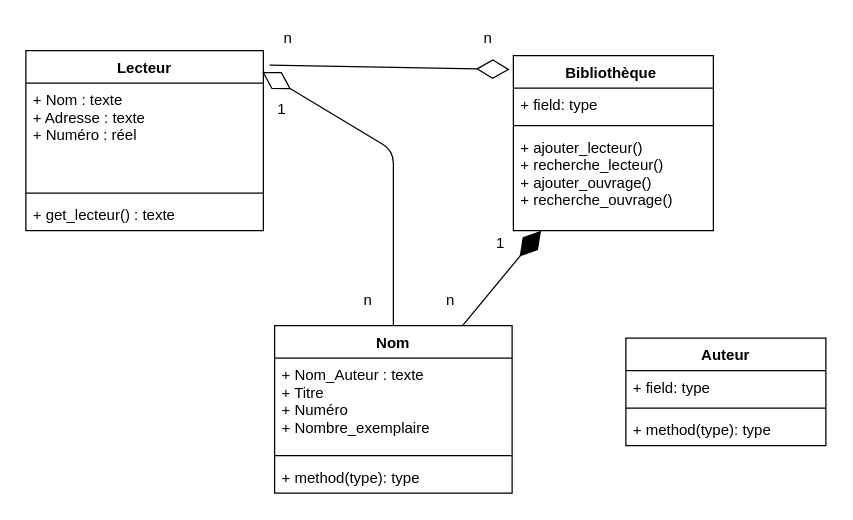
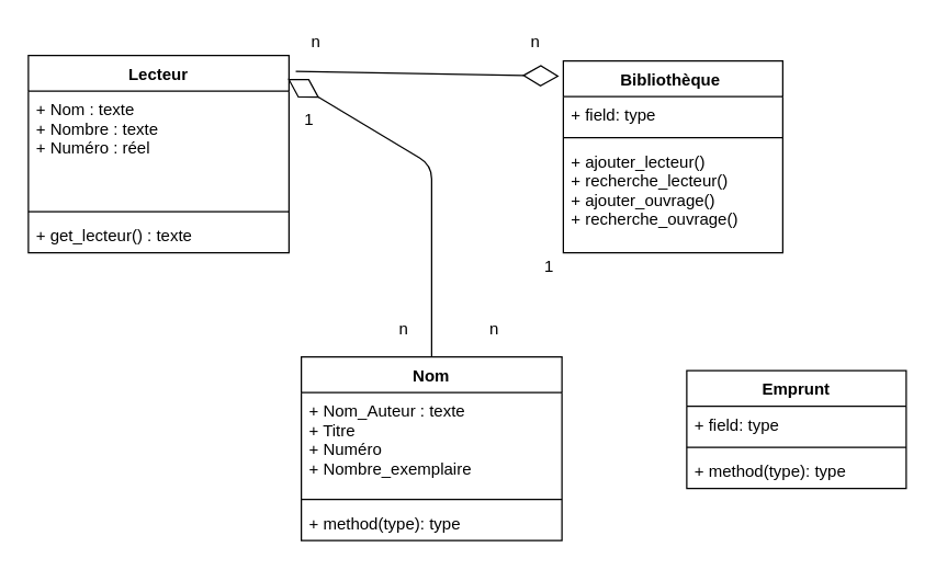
  <mxCell id="0" />
  <mxCell id="1" parent="0" />
  <mxCell id="2" value="Lecteur" style="swimlane;fontStyle=1;align=center;verticalAlign=top;childLayout=stackLayout;horizontal=1;startSize=26;horizontalStack=0;resizeParent=1;resizeParentMax=0;resizeLast=0;collapsible=1;marginBottom=0;" vertex="1" parent="1"><mxGeometry x="20" y="40" width="190" height="144" as="geometry"><mxRectangle x="350" y="240" width="80" height="26" as="alternateBounds" /></mxGeometry></mxCell>
- <mxCell id="3" value="+ Nom : texte&#10;+ Adresse : texte&#10;+ Numéro : réel" style="text;strokeColor=none;fillColor=none;align=left;verticalAlign=top;spacingLeft=4;spacingRight=4;overflow=hidden;rotatable=0;points=[[0,0.5],[1,0.5]];portConstraint=eastwest;" vertex="1" parent="2"><mxGeometry y="26" width="190" height="84" as="geometry" /></mxCell>
+ <mxCell id="3" value="+ Nom : texte&#10;+ Nombre : texte&#10;+ Numéro : réel" style="text;strokeColor=none;fillColor=none;align=left;verticalAlign=top;spacingLeft=4;spacingRight=4;overflow=hidden;rotatable=0;points=[[0,0.5],[1,0.5]];portConstraint=eastwest;" vertex="1" parent="2"><mxGeometry y="26" width="190" height="84" as="geometry" /></mxCell>
  <mxCell id="4" value="" style="line;strokeWidth=1;fillColor=none;align=left;verticalAlign=middle;spacingTop=-1;spacingLeft=3;spacingRight=3;rotatable=0;labelPosition=right;points=[];portConstraint=eastwest;" vertex="1" parent="2"><mxGeometry y="110" width="190" height="8" as="geometry" /></mxCell>
  <mxCell id="5" value="+ get_lecteur() : texte" style="text;strokeColor=none;fillColor=none;align=left;verticalAlign=top;spacingLeft=4;spacingRight=4;overflow=hidden;rotatable=0;points=[[0,0.5],[1,0.5]];portConstraint=eastwest;" vertex="1" parent="2"><mxGeometry y="118" width="190" height="26" as="geometry" /></mxCell>
  <mxCell id="6" value="Nom" style="swimlane;fontStyle=1;align=center;verticalAlign=top;childLayout=stackLayout;horizontal=1;startSize=26;horizontalStack=0;resizeParent=1;resizeParentMax=0;resizeLast=0;collapsible=1;marginBottom=0;" vertex="1" parent="1"><mxGeometry x="219" y="260" width="190" height="134" as="geometry" /></mxCell>
  <mxCell id="7" value="+ Nom_Auteur : texte&#10;+ Titre&#10;+ Numéro&#10;+ Nombre_exemplaire&#10;" style="text;strokeColor=none;fillColor=none;align=left;verticalAlign=top;spacingLeft=4;spacingRight=4;overflow=hidden;rotatable=0;points=[[0,0.5],[1,0.5]];portConstraint=eastwest;" vertex="1" parent="6"><mxGeometry y="26" width="190" height="74" as="geometry" /></mxCell>
  <mxCell id="8" value="" style="line;strokeWidth=1;fillColor=none;align=left;verticalAlign=middle;spacingTop=-1;spacingLeft=3;spacingRight=3;rotatable=0;labelPosition=right;points=[];portConstraint=eastwest;" vertex="1" parent="6"><mxGeometry y="100" width="190" height="8" as="geometry" /></mxCell>
  <mxCell id="9" value="+ method(type): type" style="text;strokeColor=none;fillColor=none;align=left;verticalAlign=top;spacingLeft=4;spacingRight=4;overflow=hidden;rotatable=0;points=[[0,0.5],[1,0.5]];portConstraint=eastwest;" vertex="1" parent="6"><mxGeometry y="108" width="190" height="26" as="geometry" /></mxCell>
  <mxCell id="10" value="Bibliothèque " style="swimlane;fontStyle=1;align=center;verticalAlign=top;childLayout=stackLayout;horizontal=1;startSize=26;horizontalStack=0;resizeParent=1;resizeParentMax=0;resizeLast=0;collapsible=1;marginBottom=0;" vertex="1" parent="1"><mxGeometry x="410" y="44" width="160" height="140" as="geometry" /></mxCell>
  <mxCell id="11" value="+ field: type" style="text;strokeColor=none;fillColor=none;align=left;verticalAlign=top;spacingLeft=4;spacingRight=4;overflow=hidden;rotatable=0;points=[[0,0.5],[1,0.5]];portConstraint=eastwest;" vertex="1" parent="10"><mxGeometry y="26" width="160" height="26" as="geometry" /></mxCell>
  <mxCell id="12" value="" style="line;strokeWidth=1;fillColor=none;align=left;verticalAlign=middle;spacingTop=-1;spacingLeft=3;spacingRight=3;rotatable=0;labelPosition=right;points=[];portConstraint=eastwest;" vertex="1" parent="10"><mxGeometry y="52" width="160" height="8" as="geometry" /></mxCell>
  <mxCell id="13" value="+ ajouter_lecteur()&#10;+ recherche_lecteur()&#10;+ ajouter_ouvrage()&#10;+ recherche_ouvrage()" style="text;strokeColor=none;fillColor=none;align=left;verticalAlign=top;spacingLeft=4;spacingRight=4;overflow=hidden;rotatable=0;points=[[0,0.5],[1,0.5]];portConstraint=eastwest;" vertex="1" parent="10"><mxGeometry y="60" width="160" height="80" as="geometry" /></mxCell>
- <mxCell id="14" value="" style="endArrow=diamondThin;endFill=1;endSize=24;html=1;" edge="1" parent="1" source="6" target="10"><mxGeometry width="160" relative="1" as="geometry"><mxPoint x="340" y="230" as="sourcePoint" /><mxPoint x="500" y="230" as="targetPoint" /></mxGeometry></mxCell>
  <mxCell id="15" value="n" style="text;html=1;strokeColor=none;fillColor=none;align=center;verticalAlign=middle;whiteSpace=wrap;rounded=0;" vertex="1" parent="1"><mxGeometry x="340" y="230" width="40" height="20" as="geometry" /></mxCell>
  <mxCell id="16" value="1" style="text;html=1;strokeColor=none;fillColor=none;align=center;verticalAlign=middle;whiteSpace=wrap;rounded=0;" vertex="1" parent="1"><mxGeometry x="380" y="184" width="40" height="20" as="geometry" /></mxCell>
  <mxCell id="17" value="" style="endArrow=diamondThin;endFill=0;endSize=24;html=1;entryX=-0.019;entryY=0.079;entryDx=0;entryDy=0;entryPerimeter=0;exitX=1.026;exitY=0.081;exitDx=0;exitDy=0;exitPerimeter=0;" edge="1" parent="1" source="2" target="10"><mxGeometry width="160" relative="1" as="geometry"><mxPoint x="234" y="90" as="sourcePoint" /><mxPoint x="350" y="20" as="targetPoint" /></mxGeometry></mxCell>
  <mxCell id="18" value="n" style="text;html=1;strokeColor=none;fillColor=none;align=center;verticalAlign=middle;whiteSpace=wrap;rounded=0;" vertex="1" parent="1"><mxGeometry x="210" y="20" width="40" height="20" as="geometry" /></mxCell>
  <mxCell id="19" value="n" style="text;html=1;strokeColor=none;fillColor=none;align=center;verticalAlign=middle;whiteSpace=wrap;rounded=0;" vertex="1" parent="1"><mxGeometry x="370" y="20" width="40" height="20" as="geometry" /></mxCell>
  <mxCell id="20" value="" style="endArrow=diamondThin;endFill=0;endSize=24;html=1;entryX=0.995;entryY=0.118;entryDx=0;entryDy=0;entryPerimeter=0;exitX=0.5;exitY=0;exitDx=0;exitDy=0;" edge="1" parent="1" source="6" target="2"><mxGeometry width="160" relative="1" as="geometry"><mxPoint x="-70" y="300.004" as="sourcePoint" /><mxPoint x="122.02" y="303.4" as="targetPoint" /><Array as="points"><mxPoint x="314" y="120" /></Array></mxGeometry></mxCell>
  <mxCell id="21" value="1" style="text;html=1;strokeColor=none;fillColor=none;align=center;verticalAlign=middle;whiteSpace=wrap;rounded=0;" vertex="1" parent="1"><mxGeometry x="200" y="60" width="50" height="54" as="geometry" /></mxCell>
  <mxCell id="22" value="n" style="text;html=1;strokeColor=none;fillColor=none;align=center;verticalAlign=middle;whiteSpace=wrap;rounded=0;" vertex="1" parent="1"><mxGeometry x="274" y="230" width="40" height="20" as="geometry" /></mxCell>
- <mxCell id="23" value="Auteur" style="swimlane;fontStyle=1;align=center;verticalAlign=top;childLayout=stackLayout;horizontal=1;startSize=26;horizontalStack=0;resizeParent=1;resizeParentMax=0;resizeLast=0;collapsible=1;marginBottom=0;" vertex="1" parent="1"><mxGeometry x="500" y="270" width="160" height="86" as="geometry" /></mxCell>
+ <mxCell id="23" value="Emprunt" style="swimlane;fontStyle=1;align=center;verticalAlign=top;childLayout=stackLayout;horizontal=1;startSize=26;horizontalStack=0;resizeParent=1;resizeParentMax=0;resizeLast=0;collapsible=1;marginBottom=0;" vertex="1" parent="1"><mxGeometry x="500" y="270" width="160" height="86" as="geometry" /></mxCell>
  <mxCell id="24" value="+ field: type" style="text;strokeColor=none;fillColor=none;align=left;verticalAlign=top;spacingLeft=4;spacingRight=4;overflow=hidden;rotatable=0;points=[[0,0.5],[1,0.5]];portConstraint=eastwest;" vertex="1" parent="23"><mxGeometry y="26" width="160" height="26" as="geometry" /></mxCell>
  <mxCell id="25" value="" style="line;strokeWidth=1;fillColor=none;align=left;verticalAlign=middle;spacingTop=-1;spacingLeft=3;spacingRight=3;rotatable=0;labelPosition=right;points=[];portConstraint=eastwest;" vertex="1" parent="23"><mxGeometry y="52" width="160" height="8" as="geometry" /></mxCell>
  <mxCell id="26" value="+ method(type): type" style="text;strokeColor=none;fillColor=none;align=left;verticalAlign=top;spacingLeft=4;spacingRight=4;overflow=hidden;rotatable=0;points=[[0,0.5],[1,0.5]];portConstraint=eastwest;" vertex="1" parent="23"><mxGeometry y="60" width="160" height="26" as="geometry" /></mxCell>
